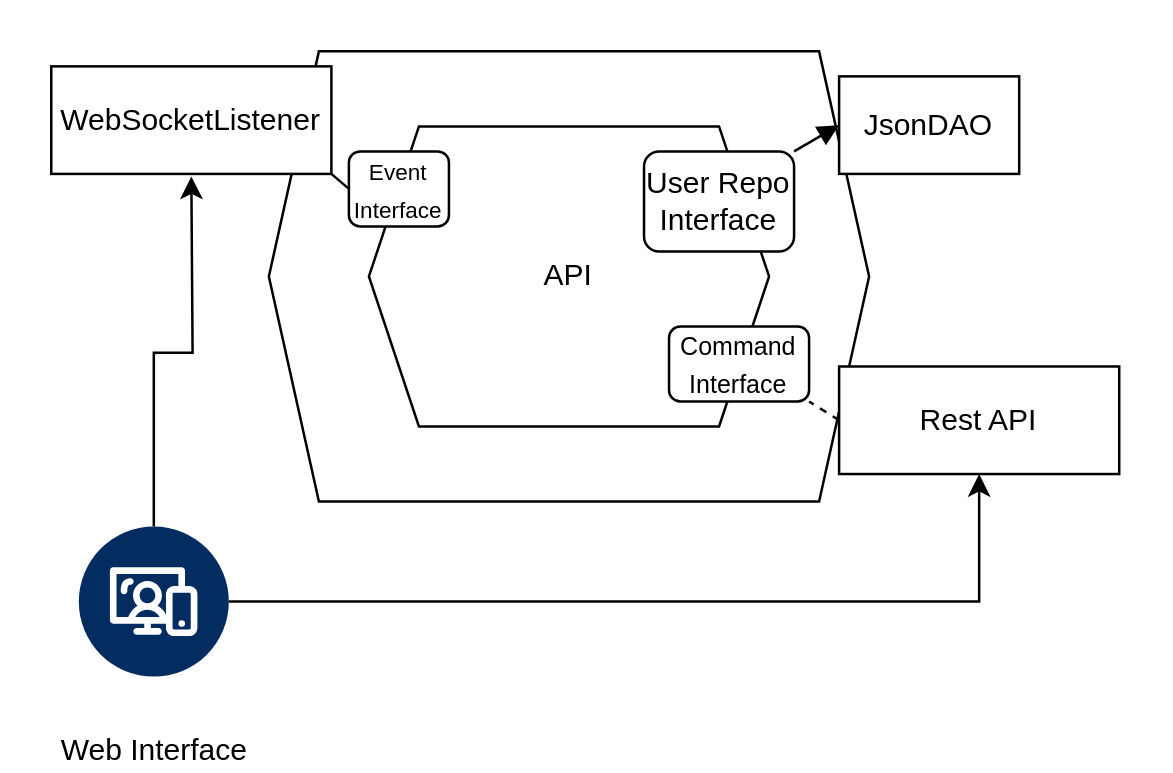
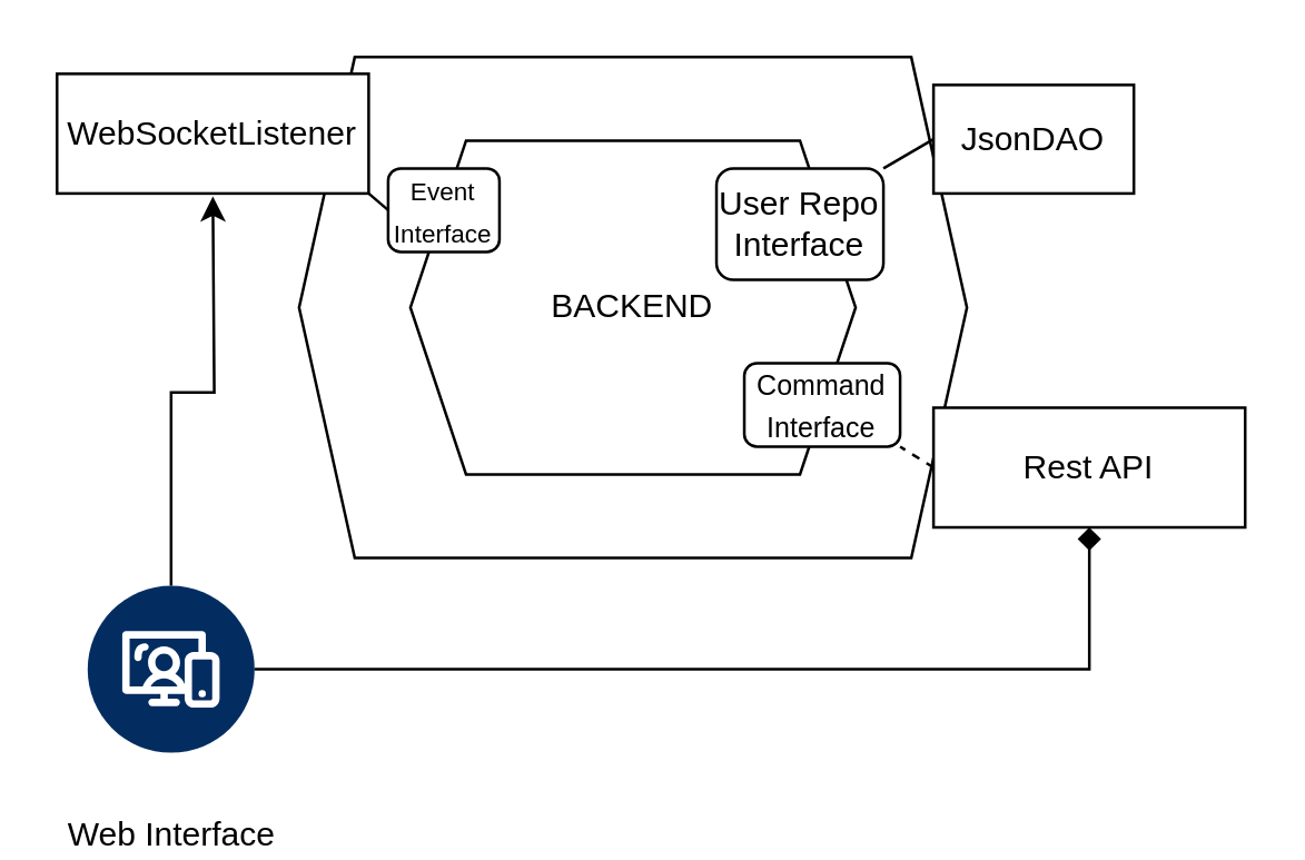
  <mxCell id="0" />
  <mxCell id="1" parent="0" />
  <mxCell id="2" value="" style="shape=hexagon;perimeter=hexagonPerimeter2;whiteSpace=wrap;html=1;fixedSize=1;" vertex="1" parent="1"><mxGeometry x="107" y="20" width="240" height="180" as="geometry" /></mxCell>
- <mxCell id="3" value="API" style="shape=hexagon;perimeter=hexagonPerimeter2;whiteSpace=wrap;html=1;fixedSize=1;" vertex="1" parent="1"><mxGeometry x="147" y="50" width="160" height="120" as="geometry" /></mxCell>
+ <mxCell id="3" value="BACKEND" style="shape=hexagon;perimeter=hexagonPerimeter2;whiteSpace=wrap;html=1;fixedSize=1;" vertex="1" parent="1"><mxGeometry x="147" y="50" width="160" height="120" as="geometry" /></mxCell>
  <mxCell id="4" value="&lt;font style=&quot;font-size: 9px;&quot;&gt;Event&lt;br&gt;Interface&lt;/font&gt;" style="rounded=1;whiteSpace=wrap;html=1;" vertex="1" parent="1"><mxGeometry x="139" y="60" width="40" height="30" as="geometry" /></mxCell>
  <mxCell id="5" value="WebSocketListener" style="rounded=0;whiteSpace=wrap;html=1;" vertex="1" parent="1"><mxGeometry x="20" y="26" width="112" height="43" as="geometry" /></mxCell>
  <mxCell id="6" value="" style="endArrow=none;html=1;rounded=0;entryX=0;entryY=0.5;entryDx=0;entryDy=0;exitX=1;exitY=1;exitDx=0;exitDy=0;" edge="1" parent="1" source="5" target="4"><mxGeometry width="50" height="50" relative="1" as="geometry"><mxPoint x="22" y="180" as="sourcePoint" /><mxPoint x="72" y="130" as="targetPoint" /></mxGeometry></mxCell>
  <mxCell id="7" value="&lt;font size=&quot;1&quot;&gt;Command&lt;br&gt;Interface&lt;/font&gt;" style="rounded=1;whiteSpace=wrap;html=1;" vertex="1" parent="1"><mxGeometry x="267" y="130" width="56" height="30" as="geometry" /></mxCell>
  <mxCell id="8" value="Rest API" style="rounded=0;whiteSpace=wrap;html=1;" vertex="1" parent="1"><mxGeometry x="335" y="146" width="112" height="43" as="geometry" /></mxCell>
  <mxCell id="9" value="" style="endArrow=none;html=1;rounded=0;entryX=1;entryY=1;entryDx=0;entryDy=0;exitX=0;exitY=0.5;exitDx=0;exitDy=0;dashed=1;" edge="1" parent="1" source="8" target="7"><mxGeometry width="50" height="50" relative="1" as="geometry"><mxPoint x="207" y="150" as="sourcePoint" /><mxPoint x="257" y="100" as="targetPoint" /></mxGeometry></mxCell>
  <mxCell id="10" style="edgeStyle=orthogonalEdgeStyle;rounded=0;orthogonalLoop=1;jettySize=auto;html=1;" edge="1" parent="1" source="12"><mxGeometry relative="1" as="geometry"><mxPoint x="76" y="70" as="targetPoint" /></mxGeometry></mxCell>
- <mxCell id="11" style="edgeStyle=orthogonalEdgeStyle;rounded=0;orthogonalLoop=1;jettySize=auto;html=1;entryX=0.5;entryY=1;entryDx=0;entryDy=0;" edge="1" parent="1" source="12" target="8"><mxGeometry relative="1" as="geometry" /></mxCell>
+ <mxCell id="11" style="edgeStyle=orthogonalEdgeStyle;rounded=0;orthogonalLoop=1;jettySize=auto;html=1;entryX=0.5;entryY=1;entryDx=0;entryDy=0;endArrow=diamond;" edge="1" parent="1" source="12" target="8"><mxGeometry relative="1" as="geometry" /></mxCell>
  <mxCell id="12" value="Web Interface" style="verticalLabelPosition=bottom;aspect=fixed;html=1;shape=mxgraph.salesforce.web2;fillColorStyles=fillColor2,fillColor3;fillColor2=#032d60;fillColor3=#ffffff;fillColor=none;strokeColor=none;" vertex="1" parent="1"><mxGeometry x="31" y="210" width="60" height="60" as="geometry" /></mxCell>
  <mxCell id="13" value="User Repo&lt;br&gt;Interface" style="rounded=1;whiteSpace=wrap;html=1;" vertex="1" parent="1"><mxGeometry x="257" y="60" width="60" height="40" as="geometry" /></mxCell>
  <mxCell id="14" value="JsonDAO" style="rounded=0;whiteSpace=wrap;html=1;" vertex="1" parent="1"><mxGeometry x="335" y="30" width="72" height="39" as="geometry" /></mxCell>
- <mxCell id="15" value="" style="endArrow=block;html=1;rounded=0;exitX=1;exitY=0;exitDx=0;exitDy=0;entryX=0;entryY=0.5;entryDx=0;entryDy=0;" edge="1" parent="1" source="13" target="14"><mxGeometry width="50" height="50" relative="1" as="geometry"><mxPoint x="317" y="100" as="sourcePoint" /><mxPoint x="367" y="50" as="targetPoint" /></mxGeometry></mxCell>
+ <mxCell id="15" value="" style="endArrow=none;html=1;rounded=0;exitX=1;exitY=0;exitDx=0;exitDy=0;entryX=0;entryY=0.5;entryDx=0;entryDy=0;" edge="1" parent="1" source="13" target="14"><mxGeometry width="50" height="50" relative="1" as="geometry"><mxPoint x="317" y="100" as="sourcePoint" /><mxPoint x="367" y="50" as="targetPoint" /></mxGeometry></mxCell>
